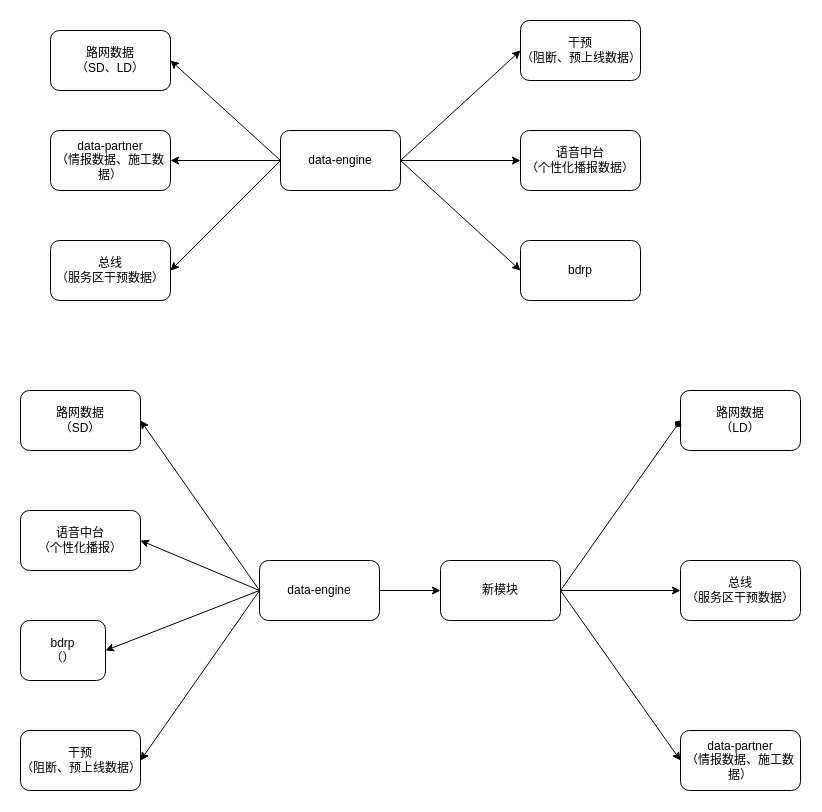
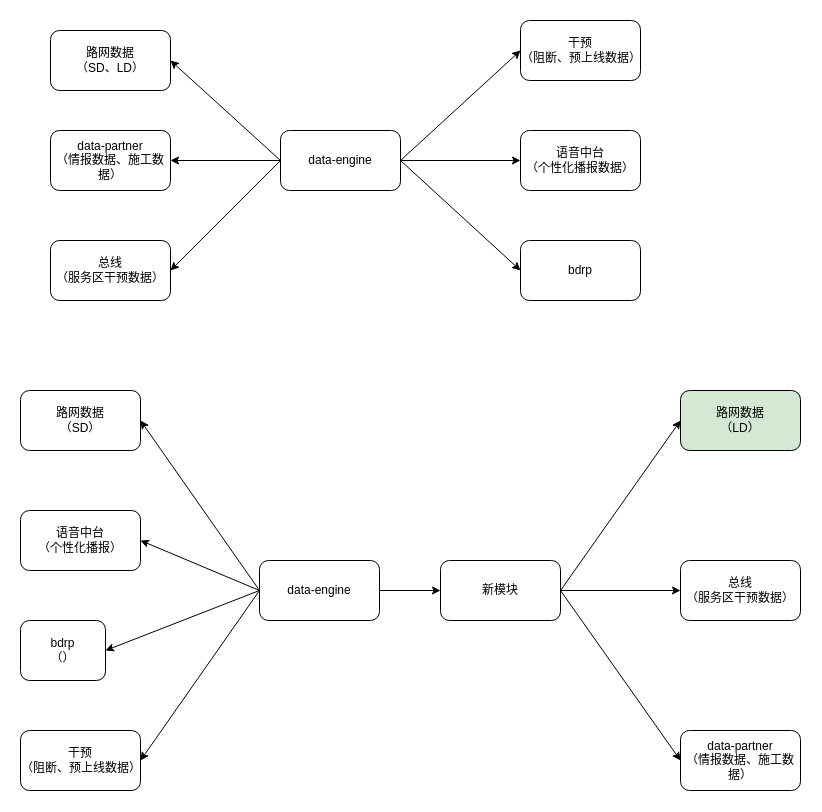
  <mxCell id="0" />
  <mxCell id="1" parent="0" />
  <mxCell id="2" value="data-engine" style="rounded=1;whiteSpace=wrap;html=1;" vertex="1" parent="1"><mxGeometry x="280" y="130" width="120" height="60" as="geometry" /></mxCell>
  <mxCell id="3" value="总线&lt;br&gt;（服务区干预数据）" style="rounded=1;whiteSpace=wrap;html=1;" vertex="1" parent="1"><mxGeometry x="50" y="240" width="120" height="60" as="geometry" /></mxCell>
  <mxCell id="4" value="语音中台&lt;br&gt;（个性化播报数据）" style="rounded=1;whiteSpace=wrap;html=1;" vertex="1" parent="1"><mxGeometry x="520" y="130" width="120" height="60" as="geometry" /></mxCell>
  <mxCell id="5" value="bdrp" style="rounded=1;whiteSpace=wrap;html=1;" vertex="1" parent="1"><mxGeometry x="520" y="240" width="120" height="60" as="geometry" /></mxCell>
  <mxCell id="6" value="data-partner&lt;br&gt;（情报数据、施工数据）" style="rounded=1;whiteSpace=wrap;html=1;" vertex="1" parent="1"><mxGeometry x="50" y="130" width="120" height="60" as="geometry" /></mxCell>
  <mxCell id="7" value="干预&lt;br&gt;（阻断、预上线数据）" style="rounded=1;whiteSpace=wrap;html=1;" vertex="1" parent="1"><mxGeometry x="520" y="20" width="120" height="60" as="geometry" /></mxCell>
  <mxCell id="8" value="路网数据&lt;br&gt;（SD、LD）" style="rounded=1;whiteSpace=wrap;html=1;" vertex="1" parent="1"><mxGeometry x="50" y="30" width="120" height="60" as="geometry" /></mxCell>
  <mxCell id="9" value="" style="endArrow=classic;html=1;entryX=1;entryY=0.5;entryDx=0;entryDy=0;exitX=0;exitY=0.5;exitDx=0;exitDy=0;" edge="1" parent="1" source="2" target="8"><mxGeometry width="50" height="50" relative="1" as="geometry"><mxPoint x="270" y="150" as="sourcePoint" /><mxPoint x="350" y="140" as="targetPoint" /></mxGeometry></mxCell>
  <mxCell id="10" value="" style="endArrow=classic;html=1;entryX=1;entryY=0.5;entryDx=0;entryDy=0;exitX=0;exitY=0.5;exitDx=0;exitDy=0;" edge="1" parent="1" source="2" target="3"><mxGeometry width="50" height="50" relative="1" as="geometry"><mxPoint x="290" y="370" as="sourcePoint" /><mxPoint x="180" y="270" as="targetPoint" /></mxGeometry></mxCell>
  <mxCell id="11" value="" style="endArrow=classic;html=1;entryX=0;entryY=0.5;entryDx=0;entryDy=0;exitX=0;exitY=0.5;exitDx=0;exitDy=0;fontStyle=1" edge="1" parent="1" target="5"><mxGeometry width="50" height="50" relative="1" as="geometry"><mxPoint x="400" y="160" as="sourcePoint" /><mxPoint x="290" y="60" as="targetPoint" /></mxGeometry></mxCell>
  <mxCell id="12" value="" style="endArrow=classic;html=1;entryX=1;entryY=0.5;entryDx=0;entryDy=0;" edge="1" parent="1" target="6"><mxGeometry width="50" height="50" relative="1" as="geometry"><mxPoint x="280" y="160" as="sourcePoint" /><mxPoint x="170" y="170" as="targetPoint" /></mxGeometry></mxCell>
  <mxCell id="13" value="" style="endArrow=classic;html=1;entryX=0;entryY=0.5;entryDx=0;entryDy=0;exitX=0;exitY=0.5;exitDx=0;exitDy=0;" edge="1" parent="1" target="4"><mxGeometry width="50" height="50" relative="1" as="geometry"><mxPoint x="400" y="160" as="sourcePoint" /><mxPoint x="290" y="60" as="targetPoint" /></mxGeometry></mxCell>
  <mxCell id="14" value="" style="endArrow=classic;html=1;entryX=0;entryY=0.5;entryDx=0;entryDy=0;exitX=0;exitY=0.5;exitDx=0;exitDy=0;" edge="1" parent="1" target="7"><mxGeometry width="50" height="50" relative="1" as="geometry"><mxPoint x="400" y="160" as="sourcePoint" /><mxPoint x="290" y="60" as="targetPoint" /></mxGeometry></mxCell>
  <mxCell id="15" value="data-engine" style="rounded=1;whiteSpace=wrap;html=1;" vertex="1" parent="1"><mxGeometry x="259" y="560" width="120" height="60" as="geometry" /></mxCell>
  <mxCell id="16" value="bdrp&lt;br&gt;（）" style="rounded=1;whiteSpace=wrap;html=1;" vertex="1" parent="1"><mxGeometry x="20" y="620" width="85" height="60" as="geometry" /></mxCell>
  <mxCell id="17" value="新模块" style="rounded=1;whiteSpace=wrap;html=1;" vertex="1" parent="1"><mxGeometry x="440" y="560" width="120" height="60" as="geometry" /></mxCell>
  <mxCell id="18" value="语音中台&lt;br&gt;（个性化播报）" style="rounded=1;whiteSpace=wrap;html=1;" vertex="1" parent="1"><mxGeometry x="20" y="510" width="120" height="60" as="geometry" /></mxCell>
  <mxCell id="19" value="路网数据&lt;br&gt;（SD）" style="rounded=1;whiteSpace=wrap;html=1;" vertex="1" parent="1"><mxGeometry x="20" y="390" width="120" height="60" as="geometry" /></mxCell>
  <mxCell id="20" value="" style="endArrow=classic;html=1;entryX=1;entryY=0.5;entryDx=0;entryDy=0;exitX=0;exitY=0.5;exitDx=0;exitDy=0;" edge="1" parent="1" source="15" target="19"><mxGeometry width="50" height="50" relative="1" as="geometry"><mxPoint x="249" y="580" as="sourcePoint" /><mxPoint x="329" y="570" as="targetPoint" /></mxGeometry></mxCell>
  <mxCell id="21" value="" style="endArrow=classic;html=1;entryX=1;entryY=0.5;entryDx=0;entryDy=0;exitX=0;exitY=0.5;exitDx=0;exitDy=0;" edge="1" parent="1" source="15" target="16"><mxGeometry width="50" height="50" relative="1" as="geometry"><mxPoint x="269" y="800" as="sourcePoint" /><mxPoint x="159" y="700" as="targetPoint" /></mxGeometry></mxCell>
  <mxCell id="22" value="" style="endArrow=classic;html=1;entryX=1;entryY=0.5;entryDx=0;entryDy=0;" edge="1" parent="1" target="18"><mxGeometry width="50" height="50" relative="1" as="geometry"><mxPoint x="259" y="590" as="sourcePoint" /><mxPoint x="149" y="600" as="targetPoint" /></mxGeometry></mxCell>
  <mxCell id="23" value="" style="endArrow=classic;html=1;entryX=0;entryY=0.5;entryDx=0;entryDy=0;exitX=0;exitY=0.5;exitDx=0;exitDy=0;" edge="1" parent="1" target="17"><mxGeometry width="50" height="50" relative="1" as="geometry"><mxPoint x="379" y="590" as="sourcePoint" /><mxPoint x="269" y="490" as="targetPoint" /></mxGeometry></mxCell>
  <mxCell id="24" value="干预&lt;br&gt;（阻断、预上线数据）" style="rounded=1;whiteSpace=wrap;html=1;" vertex="1" parent="1"><mxGeometry x="20" y="730" width="120" height="60" as="geometry" /></mxCell>
  <mxCell id="25" value="" style="endArrow=classic;html=1;exitX=0;exitY=0.5;exitDx=0;exitDy=0;entryX=1;entryY=0.5;entryDx=0;entryDy=0;" edge="1" parent="1" source="15" target="24"><mxGeometry width="50" height="50" relative="1" as="geometry"><mxPoint x="300" y="650" as="sourcePoint" /><mxPoint x="350" y="600" as="targetPoint" /></mxGeometry></mxCell>
- <mxCell id="26" value="路网数据&lt;br&gt;（LD）" style="rounded=1;whiteSpace=wrap;html=1;" vertex="1" parent="1"><mxGeometry x="680" y="390" width="120" height="60" as="geometry" /></mxCell>
+ <mxCell id="26" value="路网数据&lt;br&gt;（LD）" style="rounded=1;whiteSpace=wrap;html=1;fillColor=#d5e8d4;" vertex="1" parent="1"><mxGeometry x="680" y="390" width="120" height="60" as="geometry" /></mxCell>
  <mxCell id="27" value="总线&lt;br&gt;（服务区干预数据）" style="rounded=1;whiteSpace=wrap;html=1;" vertex="1" parent="1"><mxGeometry x="680" y="560" width="120" height="60" as="geometry" /></mxCell>
  <mxCell id="28" value="data-partner&lt;br&gt;（情报数据、施工数据）" style="rounded=1;whiteSpace=wrap;html=1;" vertex="1" parent="1"><mxGeometry x="680" y="730" width="120" height="60" as="geometry" /></mxCell>
  <mxCell id="29" value="" style="endArrow=classic;html=1;entryX=0;entryY=0.5;entryDx=0;entryDy=0;" edge="1" parent="1" target="27"><mxGeometry width="50" height="50" relative="1" as="geometry"><mxPoint x="560" y="590" as="sourcePoint" /><mxPoint x="621" y="599.5" as="targetPoint" /></mxGeometry></mxCell>
- <mxCell id="30" value="" style="endArrow=diamond;html=1;entryX=0;entryY=0.5;entryDx=0;entryDy=0;exitX=1;exitY=0.5;exitDx=0;exitDy=0;" edge="1" parent="1" source="17" target="26"><mxGeometry width="50" height="50" relative="1" as="geometry"><mxPoint x="570" y="580" as="sourcePoint" /><mxPoint x="580" y="520" as="targetPoint" /></mxGeometry></mxCell>
+ <mxCell id="30" value="" style="endArrow=classic;html=1;entryX=0;entryY=0.5;entryDx=0;entryDy=0;exitX=1;exitY=0.5;exitDx=0;exitDy=0;" edge="1" parent="1" source="17" target="26"><mxGeometry width="50" height="50" relative="1" as="geometry"><mxPoint x="570" y="580" as="sourcePoint" /><mxPoint x="580" y="520" as="targetPoint" /></mxGeometry></mxCell>
  <mxCell id="31" value="" style="endArrow=classic;html=1;entryX=0;entryY=0.5;entryDx=0;entryDy=0;exitX=1;exitY=0.5;exitDx=0;exitDy=0;" edge="1" parent="1" source="17" target="28"><mxGeometry width="50" height="50" relative="1" as="geometry"><mxPoint x="570" y="600" as="sourcePoint" /><mxPoint x="650" y="430" as="targetPoint" /></mxGeometry></mxCell>
